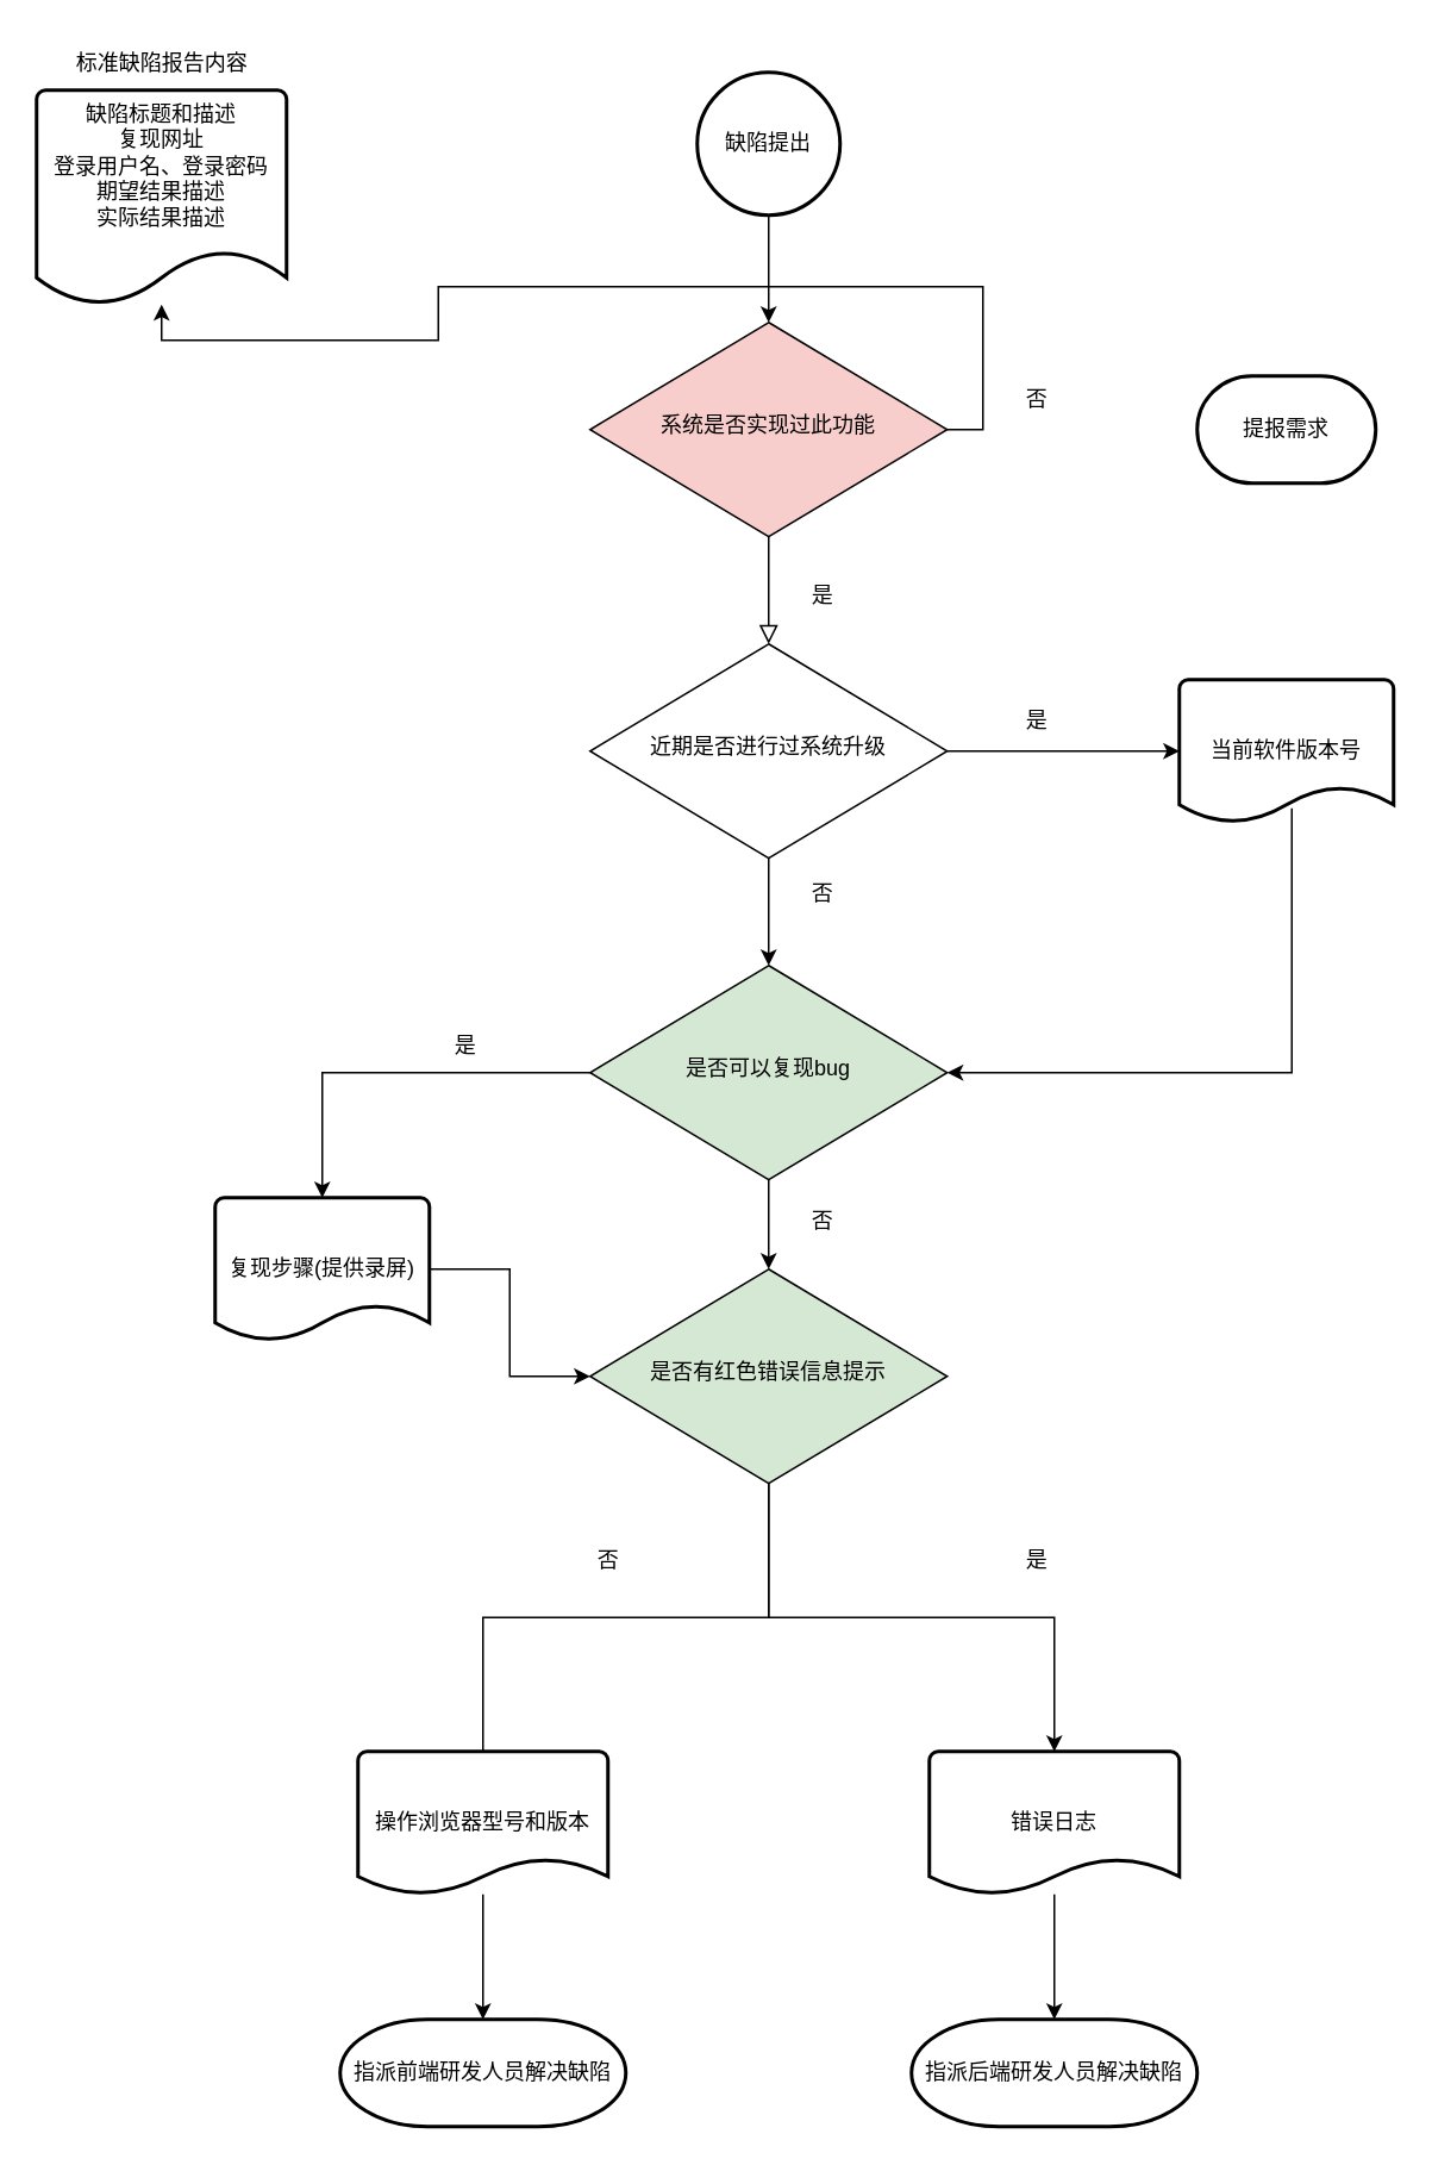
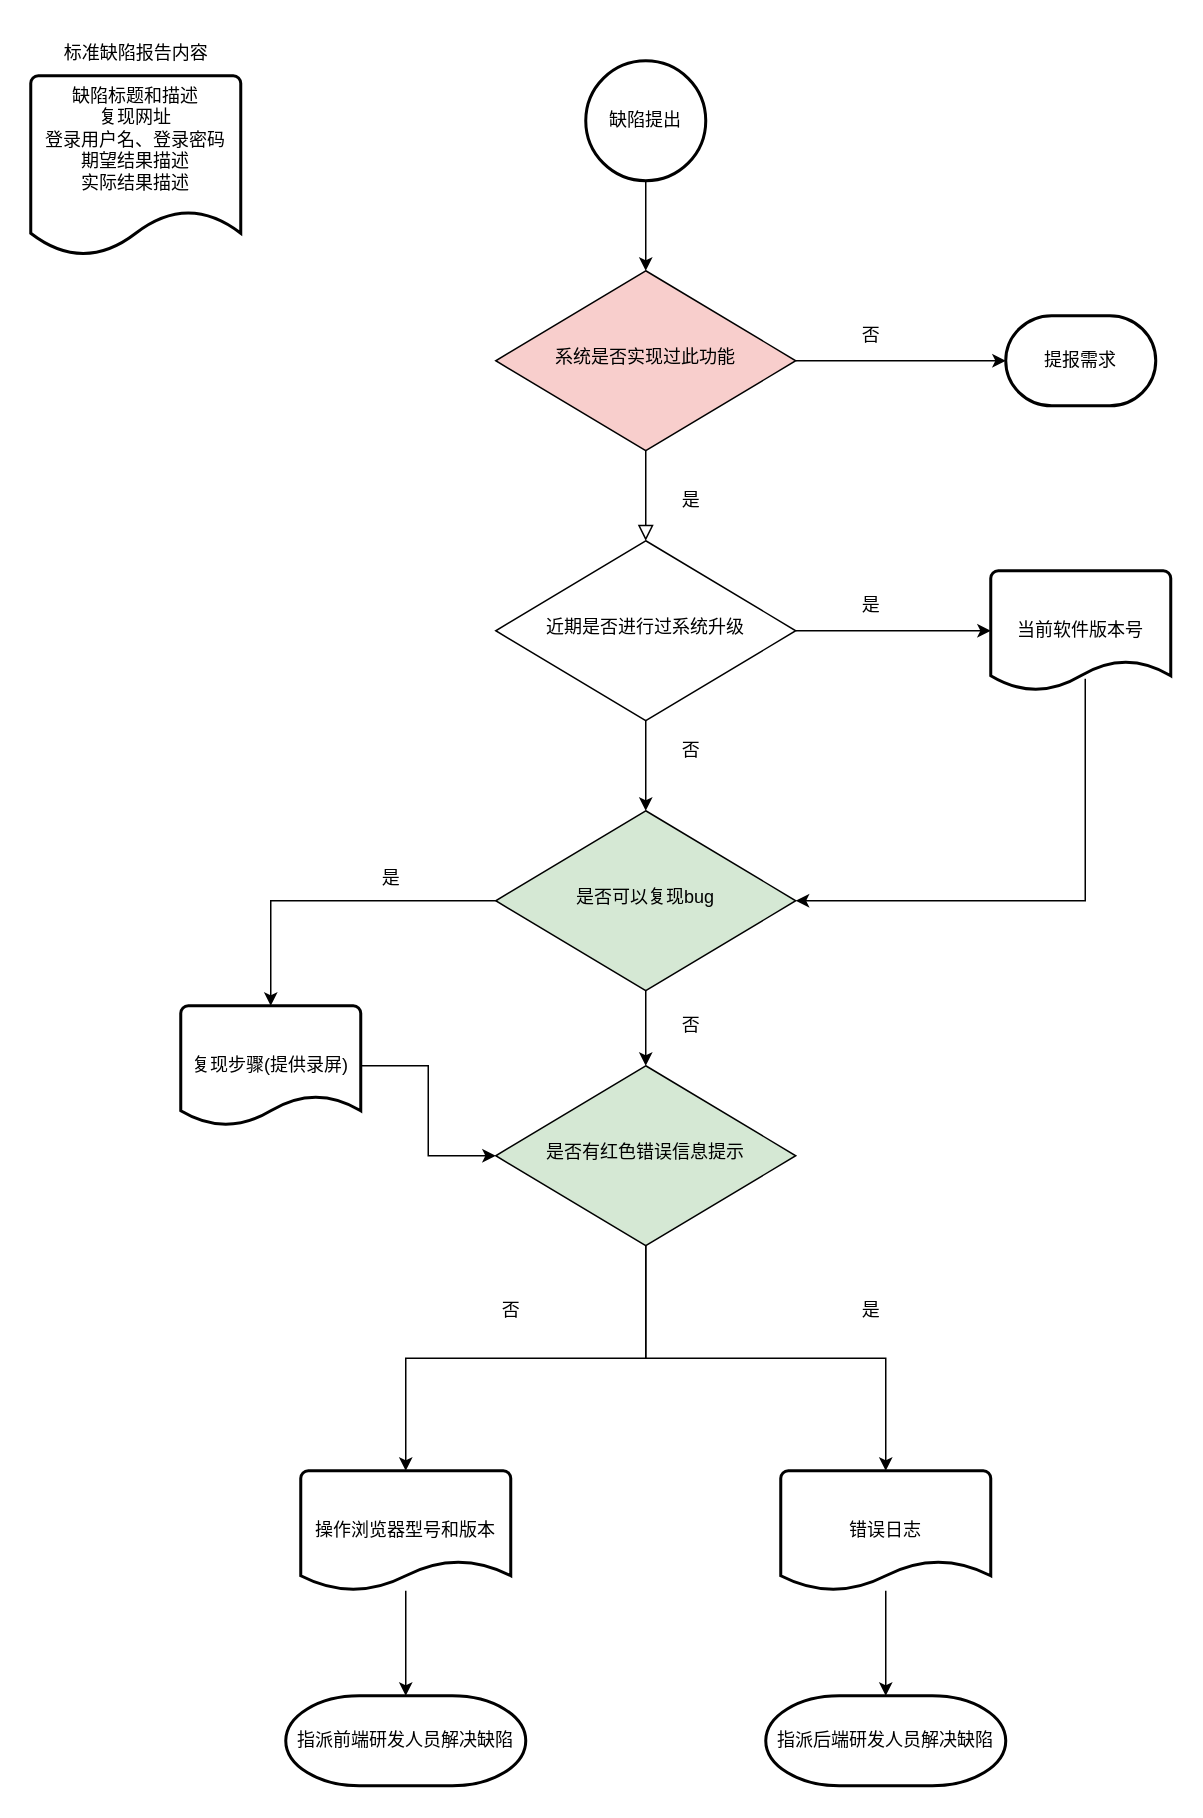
  <mxCell id="0" />
  <mxCell id="1" parent="0" />
  <mxCell id="2" value="" style="rounded=0;html=1;jettySize=auto;orthogonalLoop=1;fontSize=11;endArrow=block;endFill=0;endSize=8;strokeWidth=1;shadow=0;labelBackgroundColor=none;edgeStyle=orthogonalEdgeStyle;" parent="1" source="4" target="7" edge="1"><mxGeometry x="0.333" y="30" relative="1" as="geometry"><mxPoint as="offset" /></mxGeometry></mxCell>
- <mxCell id="3" style="edgeStyle=orthogonalEdgeStyle;rounded=0;orthogonalLoop=1;jettySize=auto;html=1;exitX=1;exitY=0.5;exitDx=0;exitDy=0;" parent="1" source="4" target="19" edge="1"><mxGeometry relative="1" as="geometry" /></mxCell>
+ <mxCell id="3" style="edgeStyle=orthogonalEdgeStyle;rounded=0;orthogonalLoop=1;jettySize=auto;html=1;exitX=1;exitY=0.5;exitDx=0;exitDy=0;entryX=0;entryY=0.5;entryDx=0;entryDy=0;entryPerimeter=0;" parent="1" source="4" target="12" edge="1"><mxGeometry relative="1" as="geometry" /></mxCell>
  <mxCell id="4" value="系统是否实现过此功能" style="rhombus;whiteSpace=wrap;html=1;shadow=0;fontFamily=Helvetica;fontSize=12;align=center;strokeWidth=1;spacing=6;spacingTop=-4;fillColor=#f8cecc;" parent="1" vertex="1"><mxGeometry x="330" y="180" width="200" height="120" as="geometry" /></mxCell>
  <mxCell id="5" style="edgeStyle=orthogonalEdgeStyle;rounded=0;orthogonalLoop=1;jettySize=auto;html=1;exitX=1;exitY=0.5;exitDx=0;exitDy=0;entryX=0;entryY=0.5;entryDx=0;entryDy=0;entryPerimeter=0;" parent="1" source="7" target="22" edge="1"><mxGeometry relative="1" as="geometry" /></mxCell>
  <mxCell id="6" style="edgeStyle=orthogonalEdgeStyle;rounded=0;orthogonalLoop=1;jettySize=auto;html=1;exitX=0.5;exitY=1;exitDx=0;exitDy=0;entryX=0.5;entryY=0;entryDx=0;entryDy=0;" parent="1" source="7" target="11" edge="1"><mxGeometry relative="1" as="geometry" /></mxCell>
  <mxCell id="7" value="近期是否进行过系统升级" style="rhombus;whiteSpace=wrap;html=1;shadow=0;fontFamily=Helvetica;fontSize=12;align=center;strokeWidth=1;spacing=6;spacingTop=-4;" parent="1" vertex="1"><mxGeometry x="330" y="360" width="200" height="120" as="geometry" /></mxCell>
  <mxCell id="8" value="否" style="text;html=1;align=center;verticalAlign=middle;resizable=0;points=[];autosize=1;strokeColor=none;fillColor=none;" parent="1" vertex="1"><mxGeometry x="440" y="485" width="40" height="30" as="geometry" /></mxCell>
  <mxCell id="9" style="edgeStyle=orthogonalEdgeStyle;rounded=0;orthogonalLoop=1;jettySize=auto;html=1;exitX=0.5;exitY=1;exitDx=0;exitDy=0;entryX=0.5;entryY=0;entryDx=0;entryDy=0;" parent="1" source="11" target="30" edge="1"><mxGeometry relative="1" as="geometry" /></mxCell>
  <mxCell id="10" style="edgeStyle=orthogonalEdgeStyle;rounded=0;orthogonalLoop=1;jettySize=auto;html=1;exitX=0;exitY=0.5;exitDx=0;exitDy=0;entryX=0.5;entryY=0;entryDx=0;entryDy=0;entryPerimeter=0;" parent="1" source="11" target="33" edge="1"><mxGeometry relative="1" as="geometry" /></mxCell>
  <mxCell id="11" value="是否可以复现bug" style="rhombus;whiteSpace=wrap;html=1;shadow=0;fontFamily=Helvetica;fontSize=12;align=center;strokeWidth=1;spacing=6;spacingTop=-4;fillColor=#d5e8d4;" parent="1" vertex="1"><mxGeometry x="330" y="540" width="200" height="120" as="geometry" /></mxCell>
  <mxCell id="12" value="提报需求" style="strokeWidth=2;html=1;shape=mxgraph.flowchart.terminator;whiteSpace=wrap;" parent="1" vertex="1"><mxGeometry x="670" y="210" width="100" height="60" as="geometry" /></mxCell>
  <mxCell id="13" value="否" style="text;html=1;align=center;verticalAlign=middle;resizable=0;points=[];autosize=1;strokeColor=none;fillColor=none;" parent="1" vertex="1"><mxGeometry x="560" y="208" width="40" height="30" as="geometry" /></mxCell>
  <mxCell id="14" value="是" style="text;html=1;align=center;verticalAlign=middle;resizable=0;points=[];autosize=1;strokeColor=none;fillColor=none;" parent="1" vertex="1"><mxGeometry x="240" y="570" width="40" height="30" as="geometry" /></mxCell>
  <mxCell id="15" style="edgeStyle=orthogonalEdgeStyle;rounded=0;orthogonalLoop=1;jettySize=auto;html=1;entryX=0.5;entryY=0;entryDx=0;entryDy=0;entryPerimeter=0;" parent="1" source="16" target="24" edge="1"><mxGeometry relative="1" as="geometry" /></mxCell>
  <mxCell id="16" value="操作浏览器型号和版本" style="strokeWidth=2;html=1;shape=mxgraph.flowchart.document2;whiteSpace=wrap;size=0.25;" parent="1" vertex="1"><mxGeometry x="200" y="980" width="140" height="80" as="geometry" /></mxCell>
  <mxCell id="17" style="edgeStyle=orthogonalEdgeStyle;rounded=0;orthogonalLoop=1;jettySize=auto;html=1;entryX=0.5;entryY=0;entryDx=0;entryDy=0;entryPerimeter=0;" parent="1" source="18" target="35" edge="1"><mxGeometry relative="1" as="geometry" /></mxCell>
  <mxCell id="18" value="错误日志" style="strokeWidth=2;html=1;shape=mxgraph.flowchart.document2;whiteSpace=wrap;size=0.25;" parent="1" vertex="1"><mxGeometry x="520" y="980" width="140" height="80" as="geometry" /></mxCell>
  <mxCell id="19" value="缺陷标题和描述&lt;br&gt;复现网址&lt;br&gt;登录用户名、登录密码&lt;br&gt;期望结果描述&lt;br&gt;实际结果描述" style="strokeWidth=2;html=1;shape=mxgraph.flowchart.document2;whiteSpace=wrap;size=0.25;verticalAlign=top;" parent="1" vertex="1"><mxGeometry x="20" y="50" width="140" height="120" as="geometry" /></mxCell>
  <mxCell id="20" value="标准缺陷报告内容" style="text;html=1;align=center;verticalAlign=middle;resizable=0;points=[];autosize=1;strokeColor=none;fillColor=none;" parent="1" vertex="1"><mxGeometry x="30" y="20" width="120" height="30" as="geometry" /></mxCell>
  <mxCell id="21" style="edgeStyle=orthogonalEdgeStyle;rounded=0;orthogonalLoop=1;jettySize=auto;html=1;entryX=1;entryY=0.5;entryDx=0;entryDy=0;exitX=0.525;exitY=0.9;exitDx=0;exitDy=0;exitPerimeter=0;" parent="1" source="22" target="11" edge="1"><mxGeometry relative="1" as="geometry"><mxPoint x="750" y="590" as="targetPoint" /><Array as="points"><mxPoint x="723" y="600" /></Array></mxGeometry></mxCell>
  <mxCell id="22" value="当前软件版本号" style="strokeWidth=2;html=1;shape=mxgraph.flowchart.document2;whiteSpace=wrap;size=0.25;" parent="1" vertex="1"><mxGeometry x="660" y="380" width="120" height="80" as="geometry" /></mxCell>
  <mxCell id="23" value="是" style="text;html=1;align=center;verticalAlign=middle;resizable=0;points=[];autosize=1;strokeColor=none;fillColor=none;" parent="1" vertex="1"><mxGeometry x="560" y="388" width="40" height="30" as="geometry" /></mxCell>
  <mxCell id="24" value="指派前端研发人员解决缺陷" style="strokeWidth=2;html=1;shape=mxgraph.flowchart.terminator;whiteSpace=wrap;" parent="1" vertex="1"><mxGeometry x="190" y="1130" width="160" height="60" as="geometry" /></mxCell>
  <mxCell id="25" style="edgeStyle=orthogonalEdgeStyle;rounded=0;orthogonalLoop=1;jettySize=auto;html=1;exitX=0.5;exitY=1;exitDx=0;exitDy=0;exitPerimeter=0;entryX=0.5;entryY=0;entryDx=0;entryDy=0;" parent="1" source="26" target="4" edge="1"><mxGeometry relative="1" as="geometry" /></mxCell>
  <mxCell id="26" value="缺陷提出" style="strokeWidth=2;html=1;shape=mxgraph.flowchart.start_2;whiteSpace=wrap;" parent="1" vertex="1"><mxGeometry x="390" y="40" width="80" height="80" as="geometry" /></mxCell>
  <mxCell id="27" value="是&lt;br&gt;" style="text;html=1;align=center;verticalAlign=middle;resizable=0;points=[];autosize=1;strokeColor=none;fillColor=none;" parent="1" vertex="1"><mxGeometry x="440" y="318" width="40" height="30" as="geometry" /></mxCell>
- <mxCell id="28" style="edgeStyle=orthogonalEdgeStyle;rounded=0;orthogonalLoop=1;jettySize=auto;html=1;exitX=0.5;exitY=1;exitDx=0;exitDy=0;entryX=0.5;entryY=0;entryDx=0;entryDy=0;entryPerimeter=0;endArrow=none;" parent="1" source="30" target="16" edge="1"><mxGeometry relative="1" as="geometry" /></mxCell>
+ <mxCell id="28" style="edgeStyle=orthogonalEdgeStyle;rounded=0;orthogonalLoop=1;jettySize=auto;html=1;exitX=0.5;exitY=1;exitDx=0;exitDy=0;entryX=0.5;entryY=0;entryDx=0;entryDy=0;entryPerimeter=0;" parent="1" source="30" target="16" edge="1"><mxGeometry relative="1" as="geometry" /></mxCell>
  <mxCell id="29" style="edgeStyle=orthogonalEdgeStyle;rounded=0;orthogonalLoop=1;jettySize=auto;html=1;exitX=0.5;exitY=1;exitDx=0;exitDy=0;entryX=0.5;entryY=0;entryDx=0;entryDy=0;entryPerimeter=0;" parent="1" source="30" target="18" edge="1"><mxGeometry relative="1" as="geometry" /></mxCell>
  <mxCell id="30" value="是否有红色错误信息提示" style="rhombus;whiteSpace=wrap;html=1;shadow=0;fontFamily=Helvetica;fontSize=12;align=center;strokeWidth=1;spacing=6;spacingTop=-4;fillColor=#d5e8d4;" parent="1" vertex="1"><mxGeometry x="330" y="710" width="200" height="120" as="geometry" /></mxCell>
  <mxCell id="31" value="否" style="text;html=1;align=center;verticalAlign=middle;resizable=0;points=[];autosize=1;strokeColor=none;fillColor=none;" parent="1" vertex="1"><mxGeometry x="440" y="668" width="40" height="30" as="geometry" /></mxCell>
  <mxCell id="32" style="edgeStyle=orthogonalEdgeStyle;rounded=0;orthogonalLoop=1;jettySize=auto;html=1;entryX=0;entryY=0.5;entryDx=0;entryDy=0;" parent="1" source="33" target="30" edge="1"><mxGeometry relative="1" as="geometry" /></mxCell>
  <mxCell id="33" value="复现步骤(提供录屏)" style="strokeWidth=2;html=1;shape=mxgraph.flowchart.document2;whiteSpace=wrap;size=0.25;" parent="1" vertex="1"><mxGeometry x="120" y="670" width="120" height="80" as="geometry" /></mxCell>
  <mxCell id="34" value="否" style="text;html=1;align=center;verticalAlign=middle;resizable=0;points=[];autosize=1;strokeColor=none;fillColor=none;" parent="1" vertex="1"><mxGeometry x="320" y="858" width="40" height="30" as="geometry" /></mxCell>
  <mxCell id="35" value="指派后端研发人员解决缺陷" style="strokeWidth=2;html=1;shape=mxgraph.flowchart.terminator;whiteSpace=wrap;" parent="1" vertex="1"><mxGeometry x="510" y="1130" width="160" height="60" as="geometry" /></mxCell>
  <mxCell id="36" value="是" style="text;html=1;align=center;verticalAlign=middle;resizable=0;points=[];autosize=1;strokeColor=none;fillColor=none;" parent="1" vertex="1"><mxGeometry x="560" y="858" width="40" height="30" as="geometry" /></mxCell>
